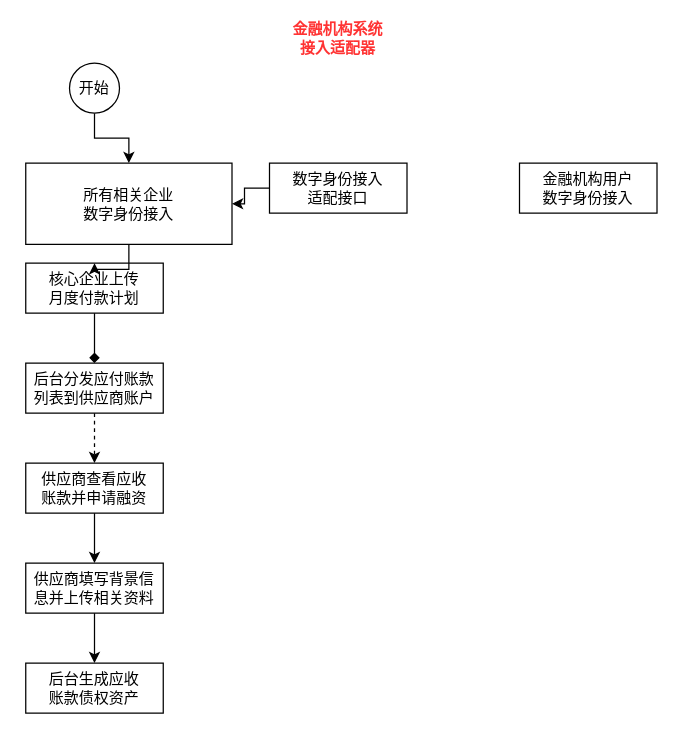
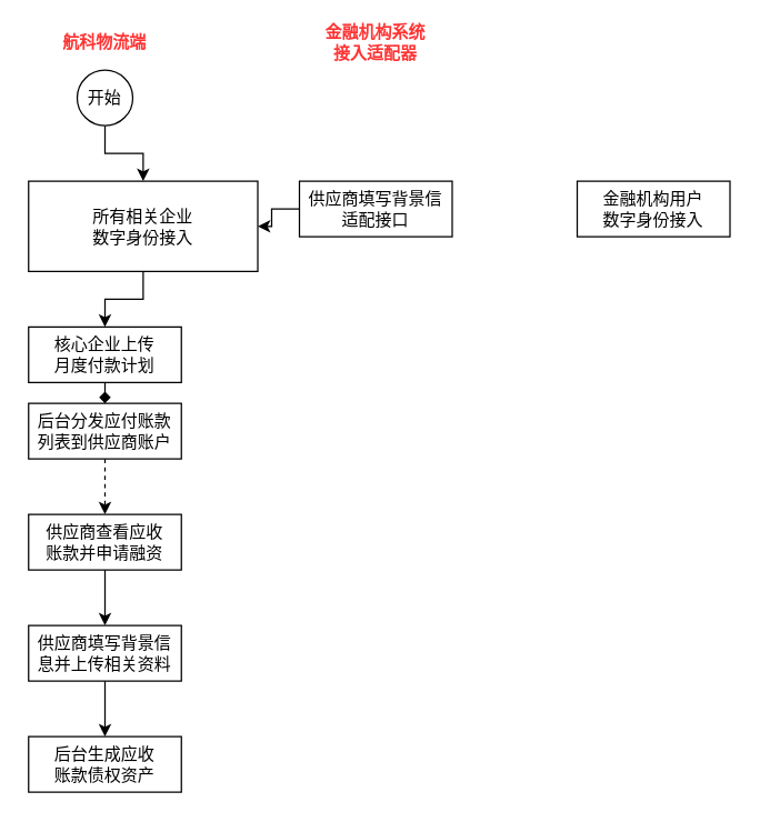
  <mxCell id="0" />
  <mxCell id="1" parent="0" />
  <mxCell id="2" style="edgeStyle=orthogonalEdgeStyle;rounded=0;orthogonalLoop=1;jettySize=auto;html=1;entryX=0.5;entryY=0;entryDx=0;entryDy=0;fontFamily=Helvetica;fontColor=#FF3333;" edge="1" parent="1" source="3" target="17"><mxGeometry relative="1" as="geometry" /></mxCell>
  <mxCell id="3" value="开始" style="ellipse;whiteSpace=wrap;html=1;aspect=fixed;" vertex="1" parent="1"><mxGeometry x="55" y="50" width="40" height="40" as="geometry" /></mxCell>
  <mxCell id="4" style="edgeStyle=orthogonalEdgeStyle;rounded=0;orthogonalLoop=1;jettySize=auto;html=1;entryX=0.5;entryY=0;entryDx=0;entryDy=0;endArrow=diamond;" edge="1" parent="1" source="5" target="8"><mxGeometry relative="1" as="geometry" /></mxCell>
- <mxCell id="5" value="核心企业上传&lt;br&gt;月度付款计划" style="rounded=0;whiteSpace=wrap;html=1;" vertex="1" parent="1"><mxGeometry x="20" y="210" width="110" height="40" as="geometry" /></mxCell>
+ <mxCell id="5" value="核心企业上传&lt;br&gt;月度付款计划" style="rounded=0;whiteSpace=wrap;html=1;" vertex="1" parent="1"><mxGeometry x="20" y="235" width="110" height="40" as="geometry" /></mxCell>
  <mxCell id="6" style="edgeStyle=orthogonalEdgeStyle;rounded=0;orthogonalLoop=1;jettySize=auto;html=1;exitX=0.5;exitY=1;exitDx=0;exitDy=0;" edge="1" parent="1" source="5" target="5"><mxGeometry relative="1" as="geometry" /></mxCell>
  <mxCell id="7" style="edgeStyle=orthogonalEdgeStyle;rounded=0;orthogonalLoop=1;jettySize=auto;html=1;dashed=1;" edge="1" parent="1" source="8" target="10"><mxGeometry relative="1" as="geometry" /></mxCell>
  <mxCell id="8" value="后台分发应付账款&lt;br&gt;列表到供应商账户" style="rounded=0;whiteSpace=wrap;html=1;" vertex="1" parent="1"><mxGeometry x="20" y="290" width="110" height="40" as="geometry" /></mxCell>
  <mxCell id="9" style="edgeStyle=orthogonalEdgeStyle;rounded=0;orthogonalLoop=1;jettySize=auto;html=1;entryX=0.5;entryY=0;entryDx=0;entryDy=0;" edge="1" parent="1" source="10" target="13"><mxGeometry relative="1" as="geometry" /></mxCell>
  <mxCell id="10" value="供应商查看应收&lt;br&gt;账款并申请融资" style="rounded=0;whiteSpace=wrap;html=1;" vertex="1" parent="1"><mxGeometry x="20" y="370" width="110" height="40" as="geometry" /></mxCell>
  <mxCell id="11" value="后台生成应收&lt;br&gt;账款债权资产" style="rounded=0;whiteSpace=wrap;html=1;" vertex="1" parent="1"><mxGeometry x="20" y="530" width="110" height="40" as="geometry" /></mxCell>
  <mxCell id="12" style="edgeStyle=orthogonalEdgeStyle;rounded=0;orthogonalLoop=1;jettySize=auto;html=1;entryX=0.5;entryY=0;entryDx=0;entryDy=0;" edge="1" parent="1" source="13" target="11"><mxGeometry relative="1" as="geometry" /></mxCell>
  <mxCell id="13" value="供应商填写背景信&lt;br&gt;息并上传相关资料" style="rounded=0;whiteSpace=wrap;html=1;" vertex="1" parent="1"><mxGeometry x="20" y="450" width="110" height="40" as="geometry" /></mxCell>
  <mxCell id="14" style="edgeStyle=orthogonalEdgeStyle;rounded=0;orthogonalLoop=1;jettySize=auto;html=1;entryX=1;entryY=0.5;entryDx=0;entryDy=0;fontFamily=Helvetica;fontColor=#FF3333;" edge="1" parent="1" source="15" target="17"><mxGeometry relative="1" as="geometry" /></mxCell>
- <mxCell id="15" value="数字身份接入&lt;br&gt;适配接口" style="rounded=0;whiteSpace=wrap;html=1;" vertex="1" parent="1"><mxGeometry x="215" y="130" width="110" height="40" as="geometry" /></mxCell>
+ <mxCell id="15" value="供应商填写背景信&lt;br&gt;适配接口" style="rounded=0;whiteSpace=wrap;html=1;" vertex="1" parent="1"><mxGeometry x="215" y="130" width="110" height="40" as="geometry" /></mxCell>
  <mxCell id="16" style="edgeStyle=orthogonalEdgeStyle;rounded=0;orthogonalLoop=1;jettySize=auto;html=1;entryX=0.5;entryY=0;entryDx=0;entryDy=0;fontFamily=Helvetica;fontColor=#FF3333;" edge="1" parent="1" source="17" target="5"><mxGeometry relative="1" as="geometry" /></mxCell>
  <mxCell id="17" value="所有相关企业&lt;br&gt;数字身份接入" style="rounded=0;whiteSpace=wrap;html=1;" vertex="1" parent="1"><mxGeometry x="20" y="130" width="165" height="65" as="geometry" /></mxCell>
+ <mxCell id="18" value="航科物流端" style="text;html=1;strokeColor=none;fillColor=none;align=center;verticalAlign=middle;whiteSpace=wrap;rounded=0;fontFamily=Helvetica;fontStyle=1;fontColor=#FF3333;" vertex="1" parent="1"><mxGeometry x="35" y="20" width="80" height="20" as="geometry" /></mxCell>
  <mxCell id="19" value="金融机构系统接入适配器" style="text;html=1;strokeColor=none;fillColor=none;align=center;verticalAlign=middle;whiteSpace=wrap;rounded=0;fontFamily=Helvetica;fontStyle=1;fontColor=#FF3333;" vertex="1" parent="1"><mxGeometry x="230" y="20" width="80" height="20" as="geometry" /></mxCell>
  <mxCell id="20" value="金融机构用户&lt;br&gt;数字身份接入" style="rounded=0;whiteSpace=wrap;html=1;" vertex="1" parent="1"><mxGeometry x="415" y="130" width="110" height="40" as="geometry" /></mxCell>
